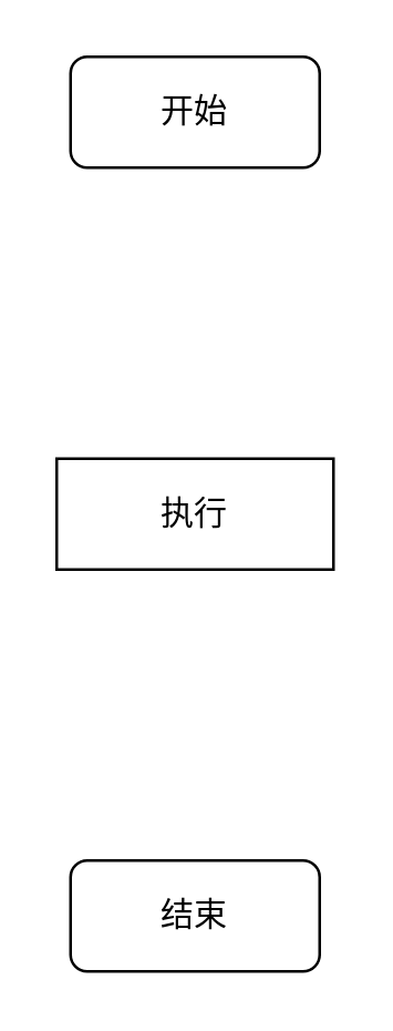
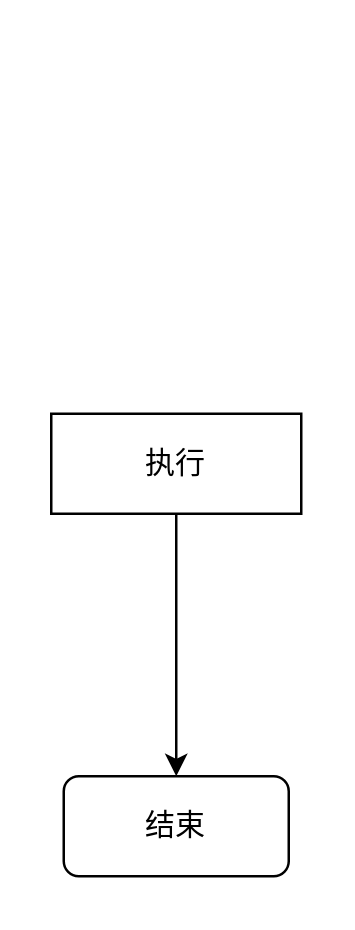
  <mxCell id="0" />
  <mxCell id="1" parent="0" />
  <mxCell id="2" value="" style="rounded=0;whiteSpace=wrap;html=1;" parent="1" vertex="1"><mxGeometry x="35" y="60" width="50" as="geometry" /></mxCell>
  <mxCell id="3" value="结束" style="rounded=1;whiteSpace=wrap;html=1;" vertex="1" parent="1"><mxGeometry x="25" y="310" width="90" height="40" as="geometry" /></mxCell>
  <mxCell id="4" value="执行" style="rounded=0;whiteSpace=wrap;html=1;" vertex="1" parent="1"><mxGeometry x="20" y="165" width="100" height="40" as="geometry" /></mxCell>
- <mxCell id="5" value="开始" style="rounded=1;whiteSpace=wrap;html=1;" vertex="1" parent="1"><mxGeometry x="25" y="20" width="90" height="40" as="geometry" /></mxCell>
+ <mxCell id="6" value="" style="endArrow=classic;html=1;exitX=0.5;exitY=1;exitDx=0;exitDy=0;" edge="1" parent="1" source="4" target="3"><mxGeometry width="50" height="50" relative="1" as="geometry"><mxPoint x="235" y="300" as="sourcePoint" /><mxPoint x="285" y="250" as="targetPoint" /></mxGeometry></mxCell>
